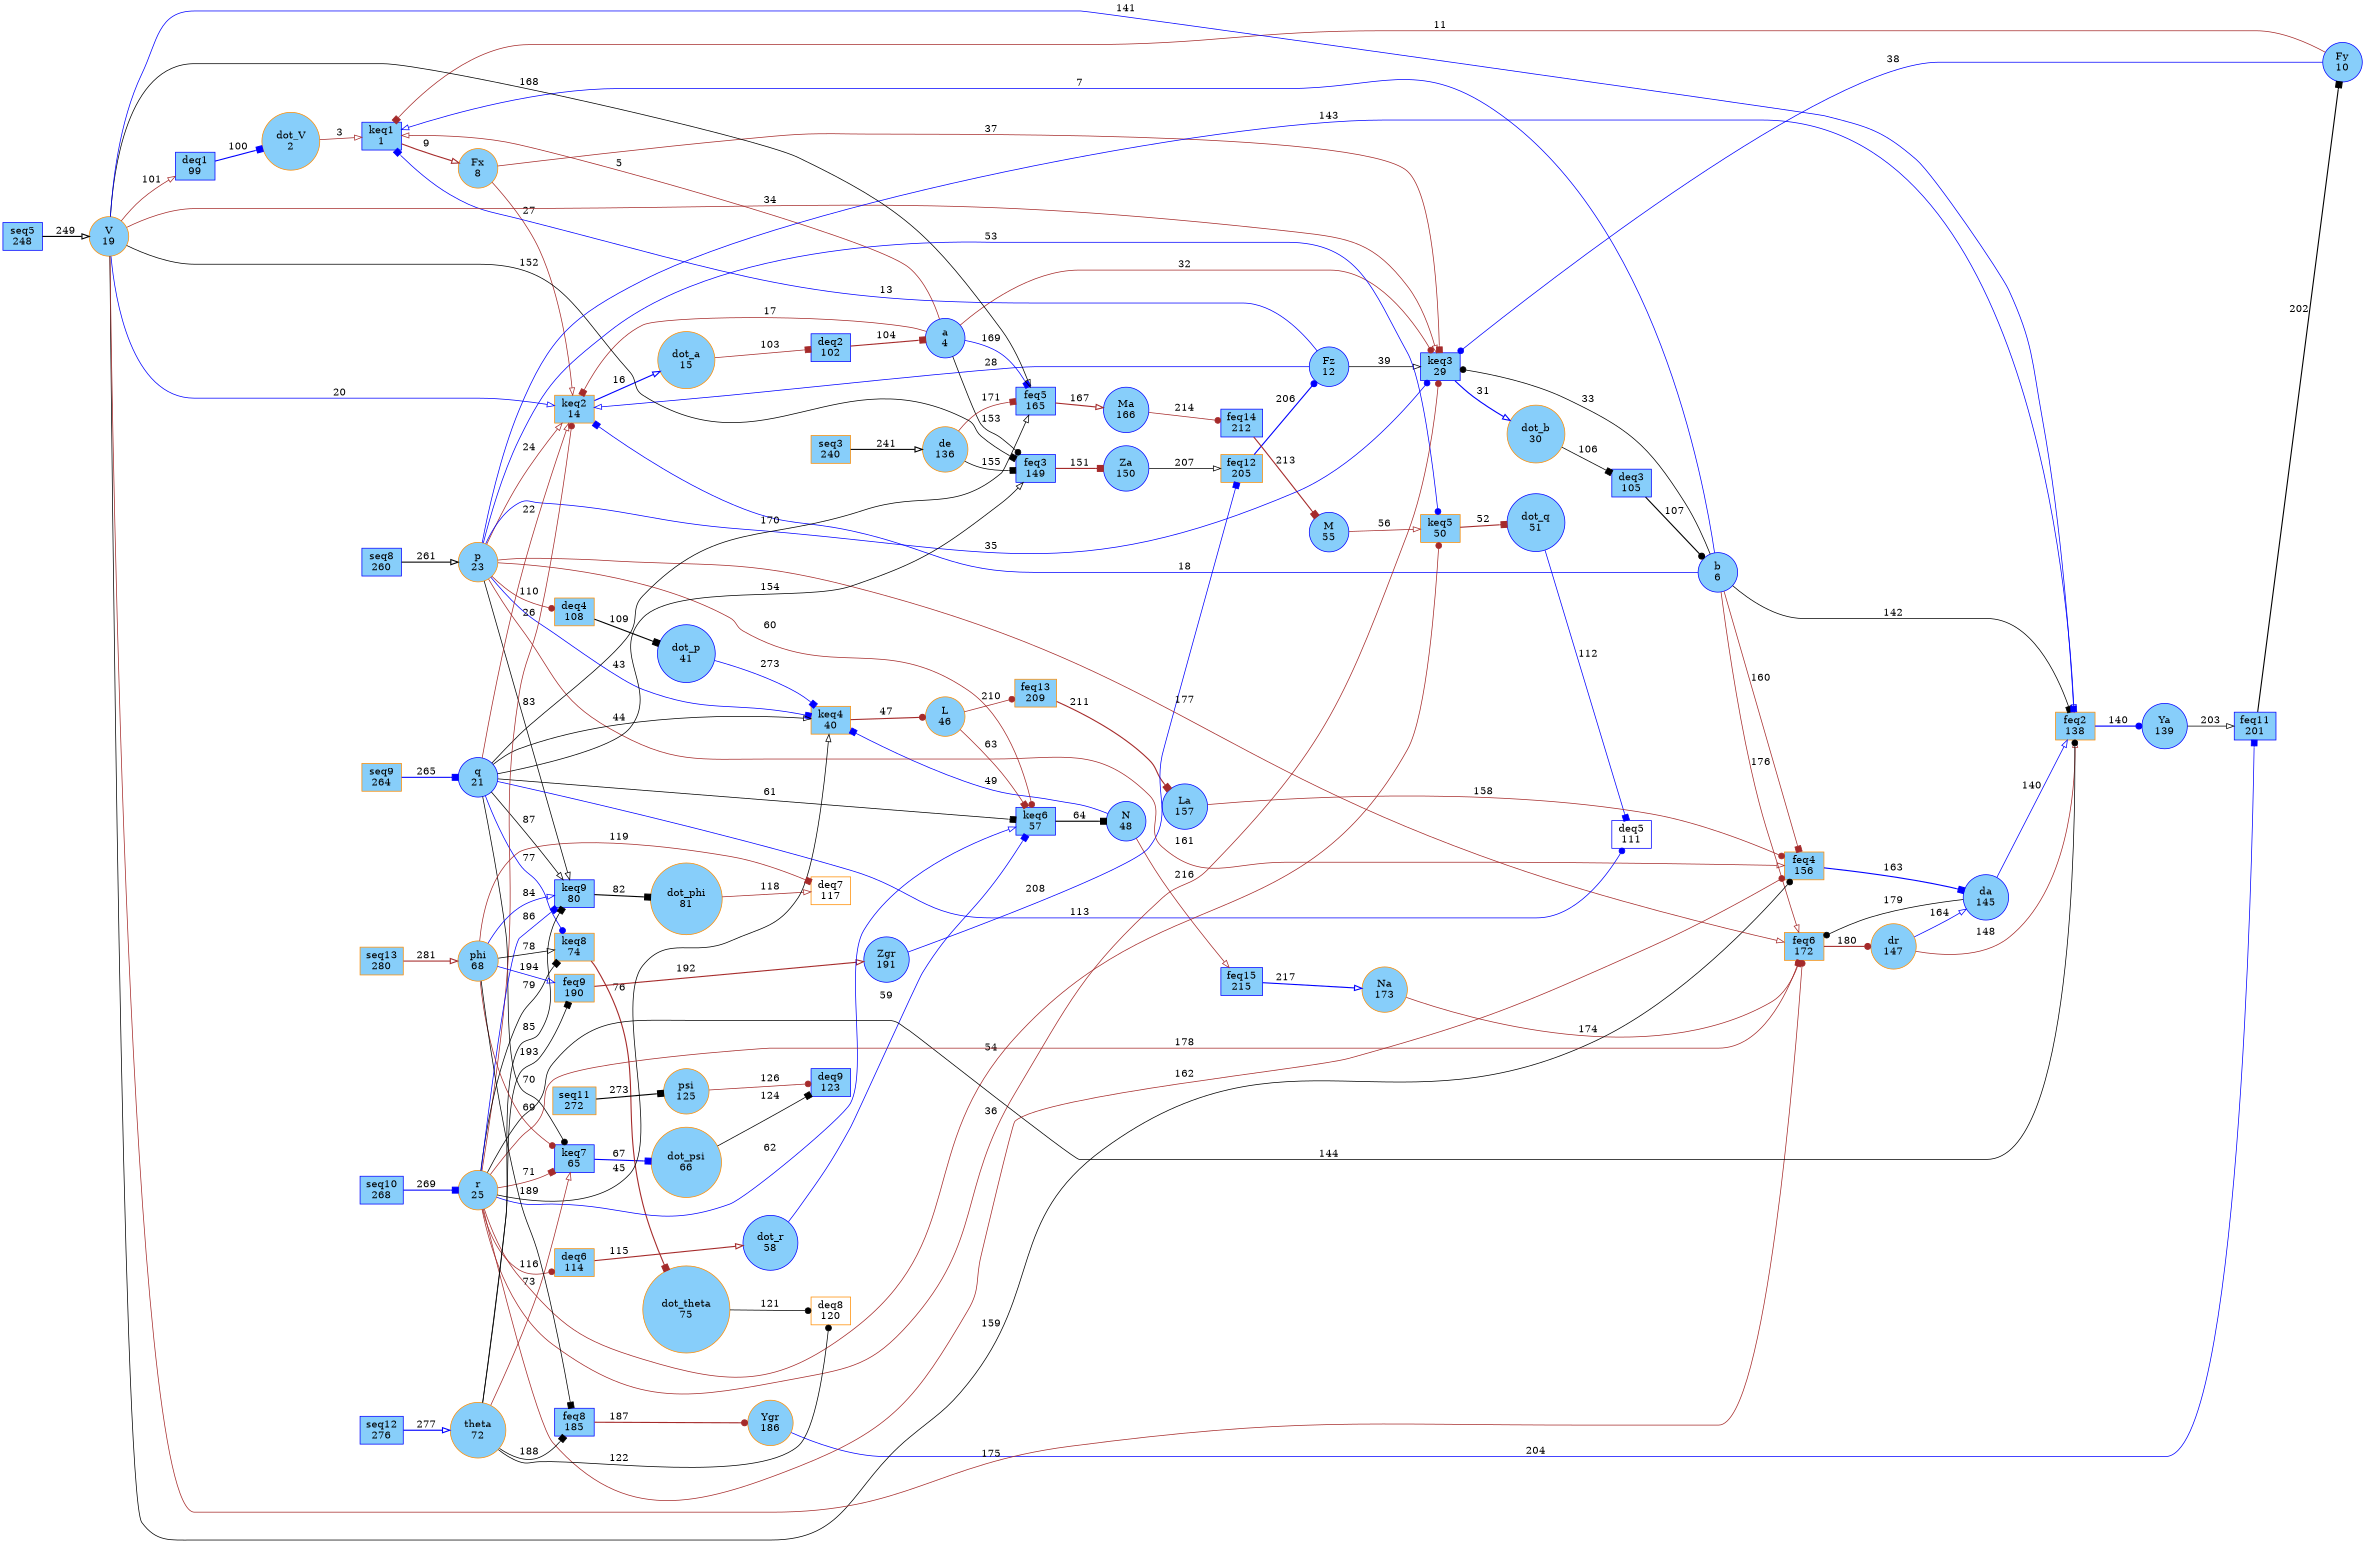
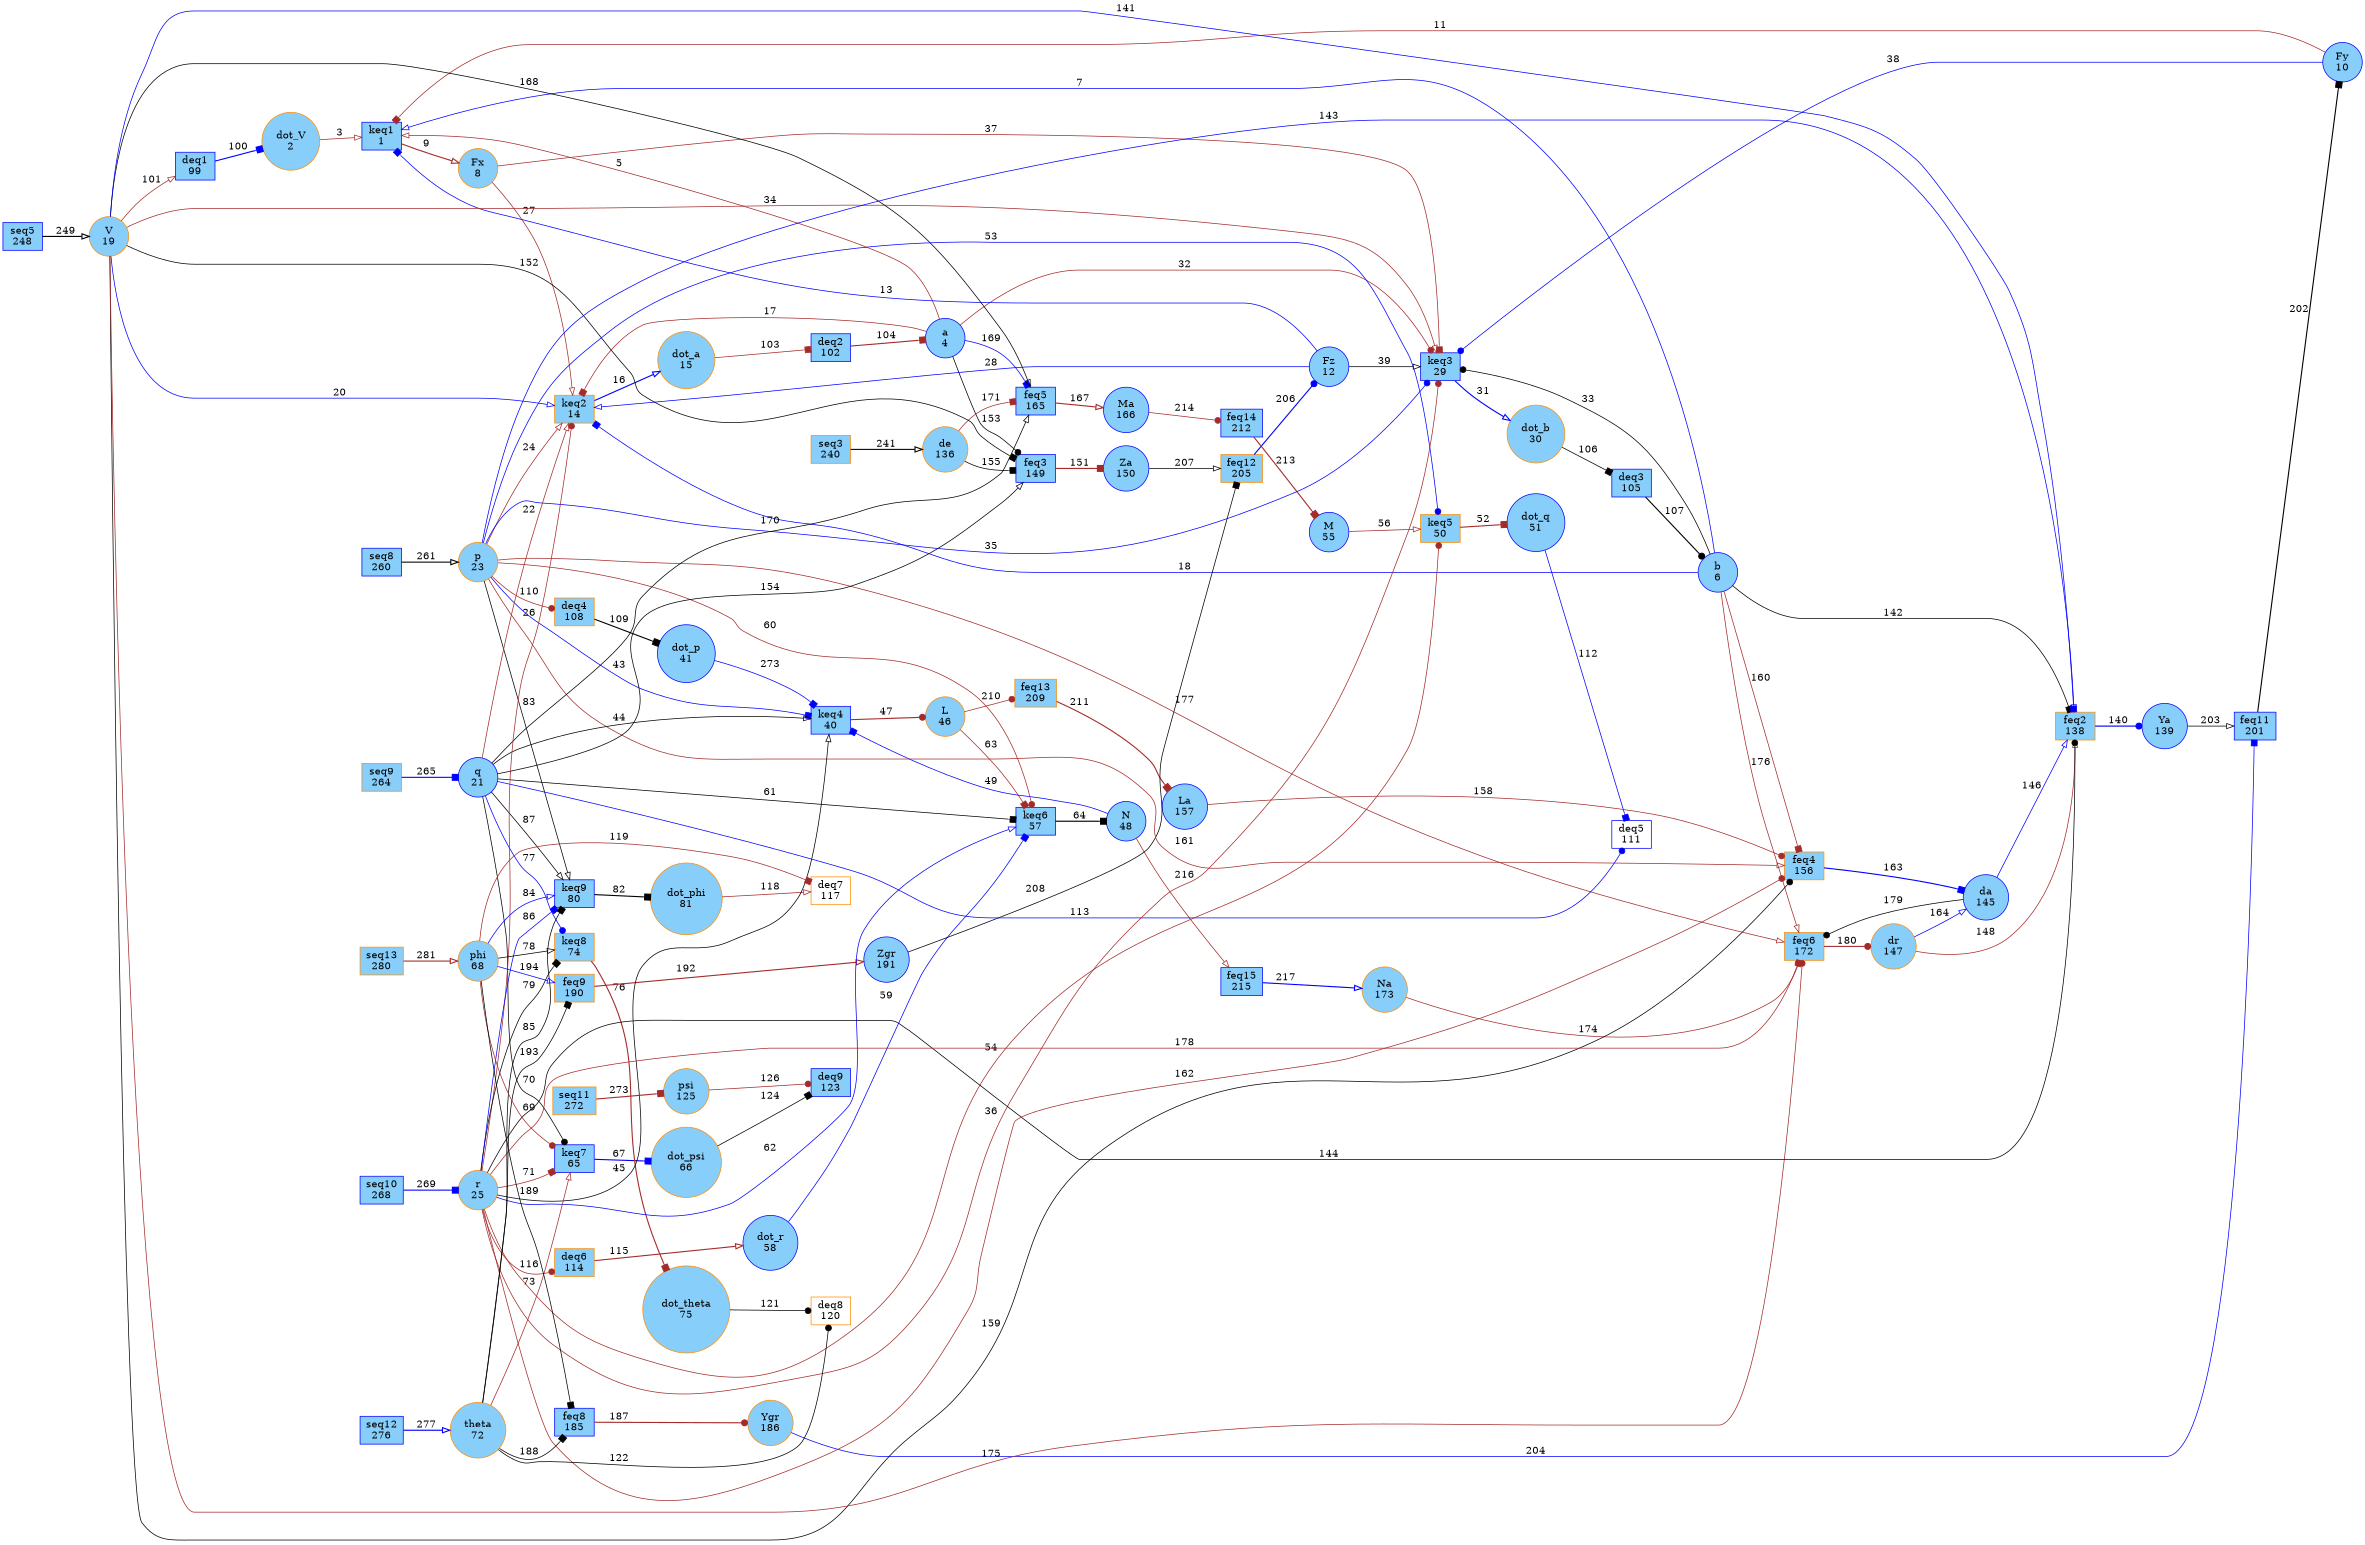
  digraph {
    rankdir=LR
    node [color=blue fillcolor=lightskyblue shape=box style=filled]
    edge [arrowhead=box color=brown penwidth=1]
    n1 [label="keq1\n1"]
    n2 [color=darkorange label="Fx\n8" shape=circle]
    n3 [color=darkorange label="keq2\n14"]
    n4 [label="keq3\n29"]
    n5 [color=darkorange label="dot_a\n15" shape=circle]
    n6 [label="deq2\n102"]
    n7 [color=darkorange label="dot_b\n30" shape=circle]
    n8 [label="deq3\n105"]
-   n9 [color=darkorange label="keq4\n40"]
+   n9 [label="keq4\n40"]
    n10 [color=darkorange label="L\n46" shape=circle]
    n11 [label="keq6\n57"]
    n12 [color=darkorange label="feq13\n209"]
    n13 [color=darkorange label="keq5\n50"]
    n14 [label="dot_q\n51" shape=circle]
    n15 [fillcolor=white label="deq5\n111"]
    n16 [label="N\n48" shape=circle]
    n17 [label="feq15\n215"]
    n18 [label="keq7\n65"]
    n19 [color=darkorange label="dot_psi\n66" shape=circle]
    n20 [label="deq9\n123"]
    n21 [color=darkorange label="keq8\n74"]
    n22 [color=darkorange label="dot_theta\n75" shape=circle]
    n23 [color=darkorange fillcolor=white label="deq8\n120"]
    n24 [label="keq9\n80"]
    n25 [color=darkorange label="dot_phi\n81" shape=circle]
    n26 [color=darkorange fillcolor=white label="deq7\n117"]
    n27 [label="deq1\n99"]
    n28 [color=darkorange label="dot_V\n2" shape=circle]
    n29 [label="a\n4" shape=circle]
    n30 [label="feq3\n149"]
    n31 [label="feq5\n165"]
    n32 [label="b\n6" shape=circle]
    n33 [color=darkorange label="feq2\n138"]
    n34 [color=darkorange label="feq4\n156"]
    n35 [color=darkorange label="feq6\n172"]
    n36 [color=darkorange label="deq4\n108"]
    n37 [label="dot_p\n41" shape=circle]
    n38 [color=darkorange label="deq6\n114"]
    n39 [label="dot_r\n58" shape=circle]
    n40 [label="Ya\n139" shape=circle]
    n41 [label="feq11\n201"]
    n42 [label="Za\n150" shape=circle]
    n43 [color=darkorange label="feq12\n205"]
    n44 [label="da\n145" shape=circle]
    n45 [label="Ma\n166" shape=circle]
    n46 [label="feq14\n212"]
    n47 [color=darkorange label="dr\n147" shape=circle]
    n48 [label="feq8\n185"]
    n49 [color=darkorange label="Ygr\n186" shape=circle]
    n50 [color=darkorange label="feq9\n190"]
    n51 [label="Zgr\n191" shape=circle]
    n52 [label="Fy\n10" shape=circle]
    n53 [label="Fz\n12" shape=circle]
    n54 [label="La\n157" shape=circle]
    n55 [label="M\n55" shape=circle]
    n56 [color=darkorange label="Na\n173" shape=circle]
    n57 [color=darkorange label="seq3\n240"]
    n58 [color=darkorange label="de\n136" shape=circle]
    n59 [label="seq5\n248"]
    n60 [color=darkorange label="V\n19" shape=circle]
    n61 [label="seq8\n260"]
    n62 [color=darkorange label="p\n23" shape=circle]
    n63 [color=darkorange label="seq9\n264"]
    n64 [label="q\n21" shape=circle]
    n65 [label="seq10\n268"]
    n66 [color=darkorange label="r\n25" shape=circle]
    n67 [color=darkorange label="seq11\n272"]
    n68 [color=darkorange label="psi\n125" shape=circle]
    n69 [label="seq12\n276"]
    n70 [color=darkorange label="theta\n72" shape=circle]
    n71 [color=darkorange label="seq13\n280"]
    n72 [color=darkorange label="phi\n68" shape=circle]
    n1 -> n2 [arrowhead=onormal label=9 penwidth=1.5]
    n2 -> n3 [arrowhead=onormal label=27]
    n2 -> n4 [label=37]
    n3 -> n5 [arrowhead=onormal color=blue label=16 penwidth=1.5]
    n4 -> n7 [arrowhead=onormal color=blue label=31 penwidth=1.5]
    n5 -> n6 [label=103]
    n6 -> n29 [label=104 penwidth=1.5]
    n7 -> n8 [color=black label=106]
    n8 -> n32 [arrowhead=dot color=black label=107 penwidth=1.5]
    n9 -> n10 [arrowhead=dot label=47 penwidth=1.5]
    n10 -> n11 [label=63]
    n10 -> n12 [arrowhead=dot label=210]
    n11 -> n16 [color=black label=64 penwidth=1.5]
    n12 -> n54 [label=211 penwidth=1.5]
    n13 -> n14 [label=52 penwidth=1.5]
    n14 -> n15 [color=blue label=112]
    n16 -> n9 [color=blue label=49]
    n16 -> n17 [arrowhead=onormal label=216]
    n17 -> n56 [arrowhead=onormal color=blue label=217 penwidth=1.5]
    n18 -> n19 [color=blue label=67 penwidth=1.5]
    n19 -> n20 [color=black label=124]
    n21 -> n22 [label=76 penwidth=1.5]
    n22 -> n23 [arrowhead=dot color=black label=121]
    n24 -> n25 [color=black label=82 penwidth=1.5]
    n25 -> n26 [arrowhead=onormal label=118]
    n27 -> n28 [color=blue label=100 penwidth=1.5]
    n28 -> n1 [arrowhead=onormal label=3]
    n29 -> n1 [arrowhead=onormal label=5]
    n29 -> n3 [label=17]
    n29 -> n4 [arrowhead=dot label=32]
    n29 -> n30 [arrowhead=dot color=black label=153]
    n29 -> n31 [color=blue label=169]
    n30 -> n42 [label=151 penwidth=1.5]
    n31 -> n45 [arrowhead=onormal label=167 penwidth=1.5]
    n32 -> n1 [arrowhead=onormal color=blue label=7]
    n32 -> n3 [color=blue label=18]
    n32 -> n4 [arrowhead=dot color=black label=33]
    n32 -> n33 [color=black label=142]
    n32 -> n34 [label=160]
    n32 -> n35 [arrowhead=onormal label=176]
    n33 -> n40 [arrowhead=dot color=blue label=140 penwidth=1.5]
    n34 -> n44 [color=blue label=163 penwidth=1.5]
    n35 -> n47 [arrowhead=dot label=180 penwidth=1.5]
    n36 -> n37 [color=black label=109 penwidth=1.5]
    n37 -> n9 [color=blue label=273]
    n38 -> n39 [arrowhead=onormal label=115 penwidth=1.5]
    n39 -> n11 [color=blue label=59]
    n40 -> n41 [arrowhead=onormal color=black label=203]
    n41 -> n52 [color=black label=202 penwidth=1.5]
    n42 -> n43 [arrowhead=onormal color=black label=207]
    n43 -> n53 [arrowhead=dot color=blue label=206 penwidth=1.5]
-   n44 -> n33 [arrowhead=onormal color=blue label=140]
+   n44 -> n33 [arrowhead=onormal color=blue label=146]
    n44 -> n35 [arrowhead=dot color=black label=179]
    n45 -> n46 [arrowhead=dot label=214]
    n46 -> n55 [label=213 penwidth=1.5]
    n47 -> n33 [arrowhead=onormal label=148]
    n47 -> n44 [arrowhead=onormal color=blue label=164]
    n48 -> n49 [arrowhead=dot label=187 penwidth=1.5]
    n49 -> n41 [color=blue label=204]
    n50 -> n51 [arrowhead=onormal label=192 penwidth=1.5]
-   n51 -> n43 [color=blue label=208]
+   n51 -> n43 [color=black label=208]
    n52 -> n1 [label=11]
    n52 -> n4 [arrowhead=dot color=blue label=38]
    n53 -> n1 [color=blue label=13]
    n53 -> n3 [arrowhead=onormal color=blue label=28]
    n53 -> n4 [arrowhead=onormal color=black label=39]
    n54 -> n34 [arrowhead=dot label=158]
    n55 -> n13 [arrowhead=onormal label=56]
    n56 -> n35 [label=174]
    n57 -> n58 [arrowhead=onormal color=black label=241 penwidth=1.5]
    n58 -> n30 [color=black label=155]
    n58 -> n31 [label=171]
    n59 -> n60 [arrowhead=onormal color=black label=249 penwidth=1.5]
    n60 -> n3 [arrowhead=onormal color=blue label=20]
    n60 -> n4 [arrowhead=onormal label=34]
    n60 -> n27 [arrowhead=onormal label=101]
    n60 -> n30 [color=black label=152]
    n60 -> n31 [arrowhead=onormal color=black label=168]
    n60 -> n33 [color=blue label=141]
    n60 -> n34 [arrowhead=dot color=black label=159]
    n60 -> n35 [arrowhead=dot label=175]
    n61 -> n62 [arrowhead=onormal color=black label=261 penwidth=1.5]
    n62 -> n3 [arrowhead=onormal label=24]
    n62 -> n4 [arrowhead=dot color=blue label=35]
    n62 -> n9 [color=blue label=43]
    n62 -> n11 [arrowhead=dot label=60]
    n62 -> n13 [arrowhead=dot color=blue label=53]
    n62 -> n24 [arrowhead=onormal color=black label=83]
    n62 -> n33 [arrowhead=onormal color=blue label=143]
    n62 -> n34 [arrowhead=onormal label=161]
    n62 -> n35 [arrowhead=onormal label=177]
    n62 -> n36 [arrowhead=dot label=110]
    n63 -> n64 [color=blue label=265 penwidth=1.5]
    n64 -> n3 [arrowhead=onormal label=22]
    n64 -> n9 [arrowhead=onormal color=black label=44]
    n64 -> n11 [color=black label=61]
    n64 -> n15 [arrowhead=dot color=blue label=113]
    n64 -> n18 [arrowhead=dot color=black label=70]
    n64 -> n21 [arrowhead=dot color=blue label=77]
    n64 -> n24 [arrowhead=onormal color=black label=87]
    n64 -> n30 [arrowhead=onormal color=black label=154]
    n64 -> n31 [arrowhead=onormal color=black label=170]
    n65 -> n66 [color=blue label=269 penwidth=1.5]
    n66 -> n3 [arrowhead=dot label=26]
    n66 -> n4 [arrowhead=dot label=36]
    n66 -> n9 [arrowhead=onormal color=black label=45]
    n66 -> n11 [arrowhead=onormal color=blue label=62]
    n66 -> n13 [arrowhead=dot label=54]
    n66 -> n18 [label=71]
    n66 -> n21 [color=black label=79]
    n66 -> n24 [color=blue label=86]
    n66 -> n33 [arrowhead=dot color=black label=144]
    n66 -> n34 [arrowhead=dot label=162]
    n66 -> n35 [arrowhead=dot label=178]
    n66 -> n38 [arrowhead=dot label=116]
-   n67 -> n68 [color=black label=273 penwidth=1.5]
+   n67 -> n68 [label=273 penwidth=1.5]
    n68 -> n20 [arrowhead=dot label=126]
    n69 -> n70 [arrowhead=onormal color=blue label=277 penwidth=1.5]
    n70 -> n18 [arrowhead=onormal label=73]
    n70 -> n23 [arrowhead=dot color=black label=122]
    n70 -> n24 [color=black label=85]
    n70 -> n48 [color=black label=188]
    n70 -> n50 [color=black label=193]
    n71 -> n72 [arrowhead=onormal label=281 penwidth=1.5]
    n72 -> n18 [arrowhead=dot label=69]
    n72 -> n21 [arrowhead=onormal color=black label=78]
    n72 -> n24 [arrowhead=onormal color=blue label=84]
    n72 -> n26 [label=119]
    n72 -> n48 [color=black label=189]
    n72 -> n50 [arrowhead=onormal color=blue label=194]
  }
